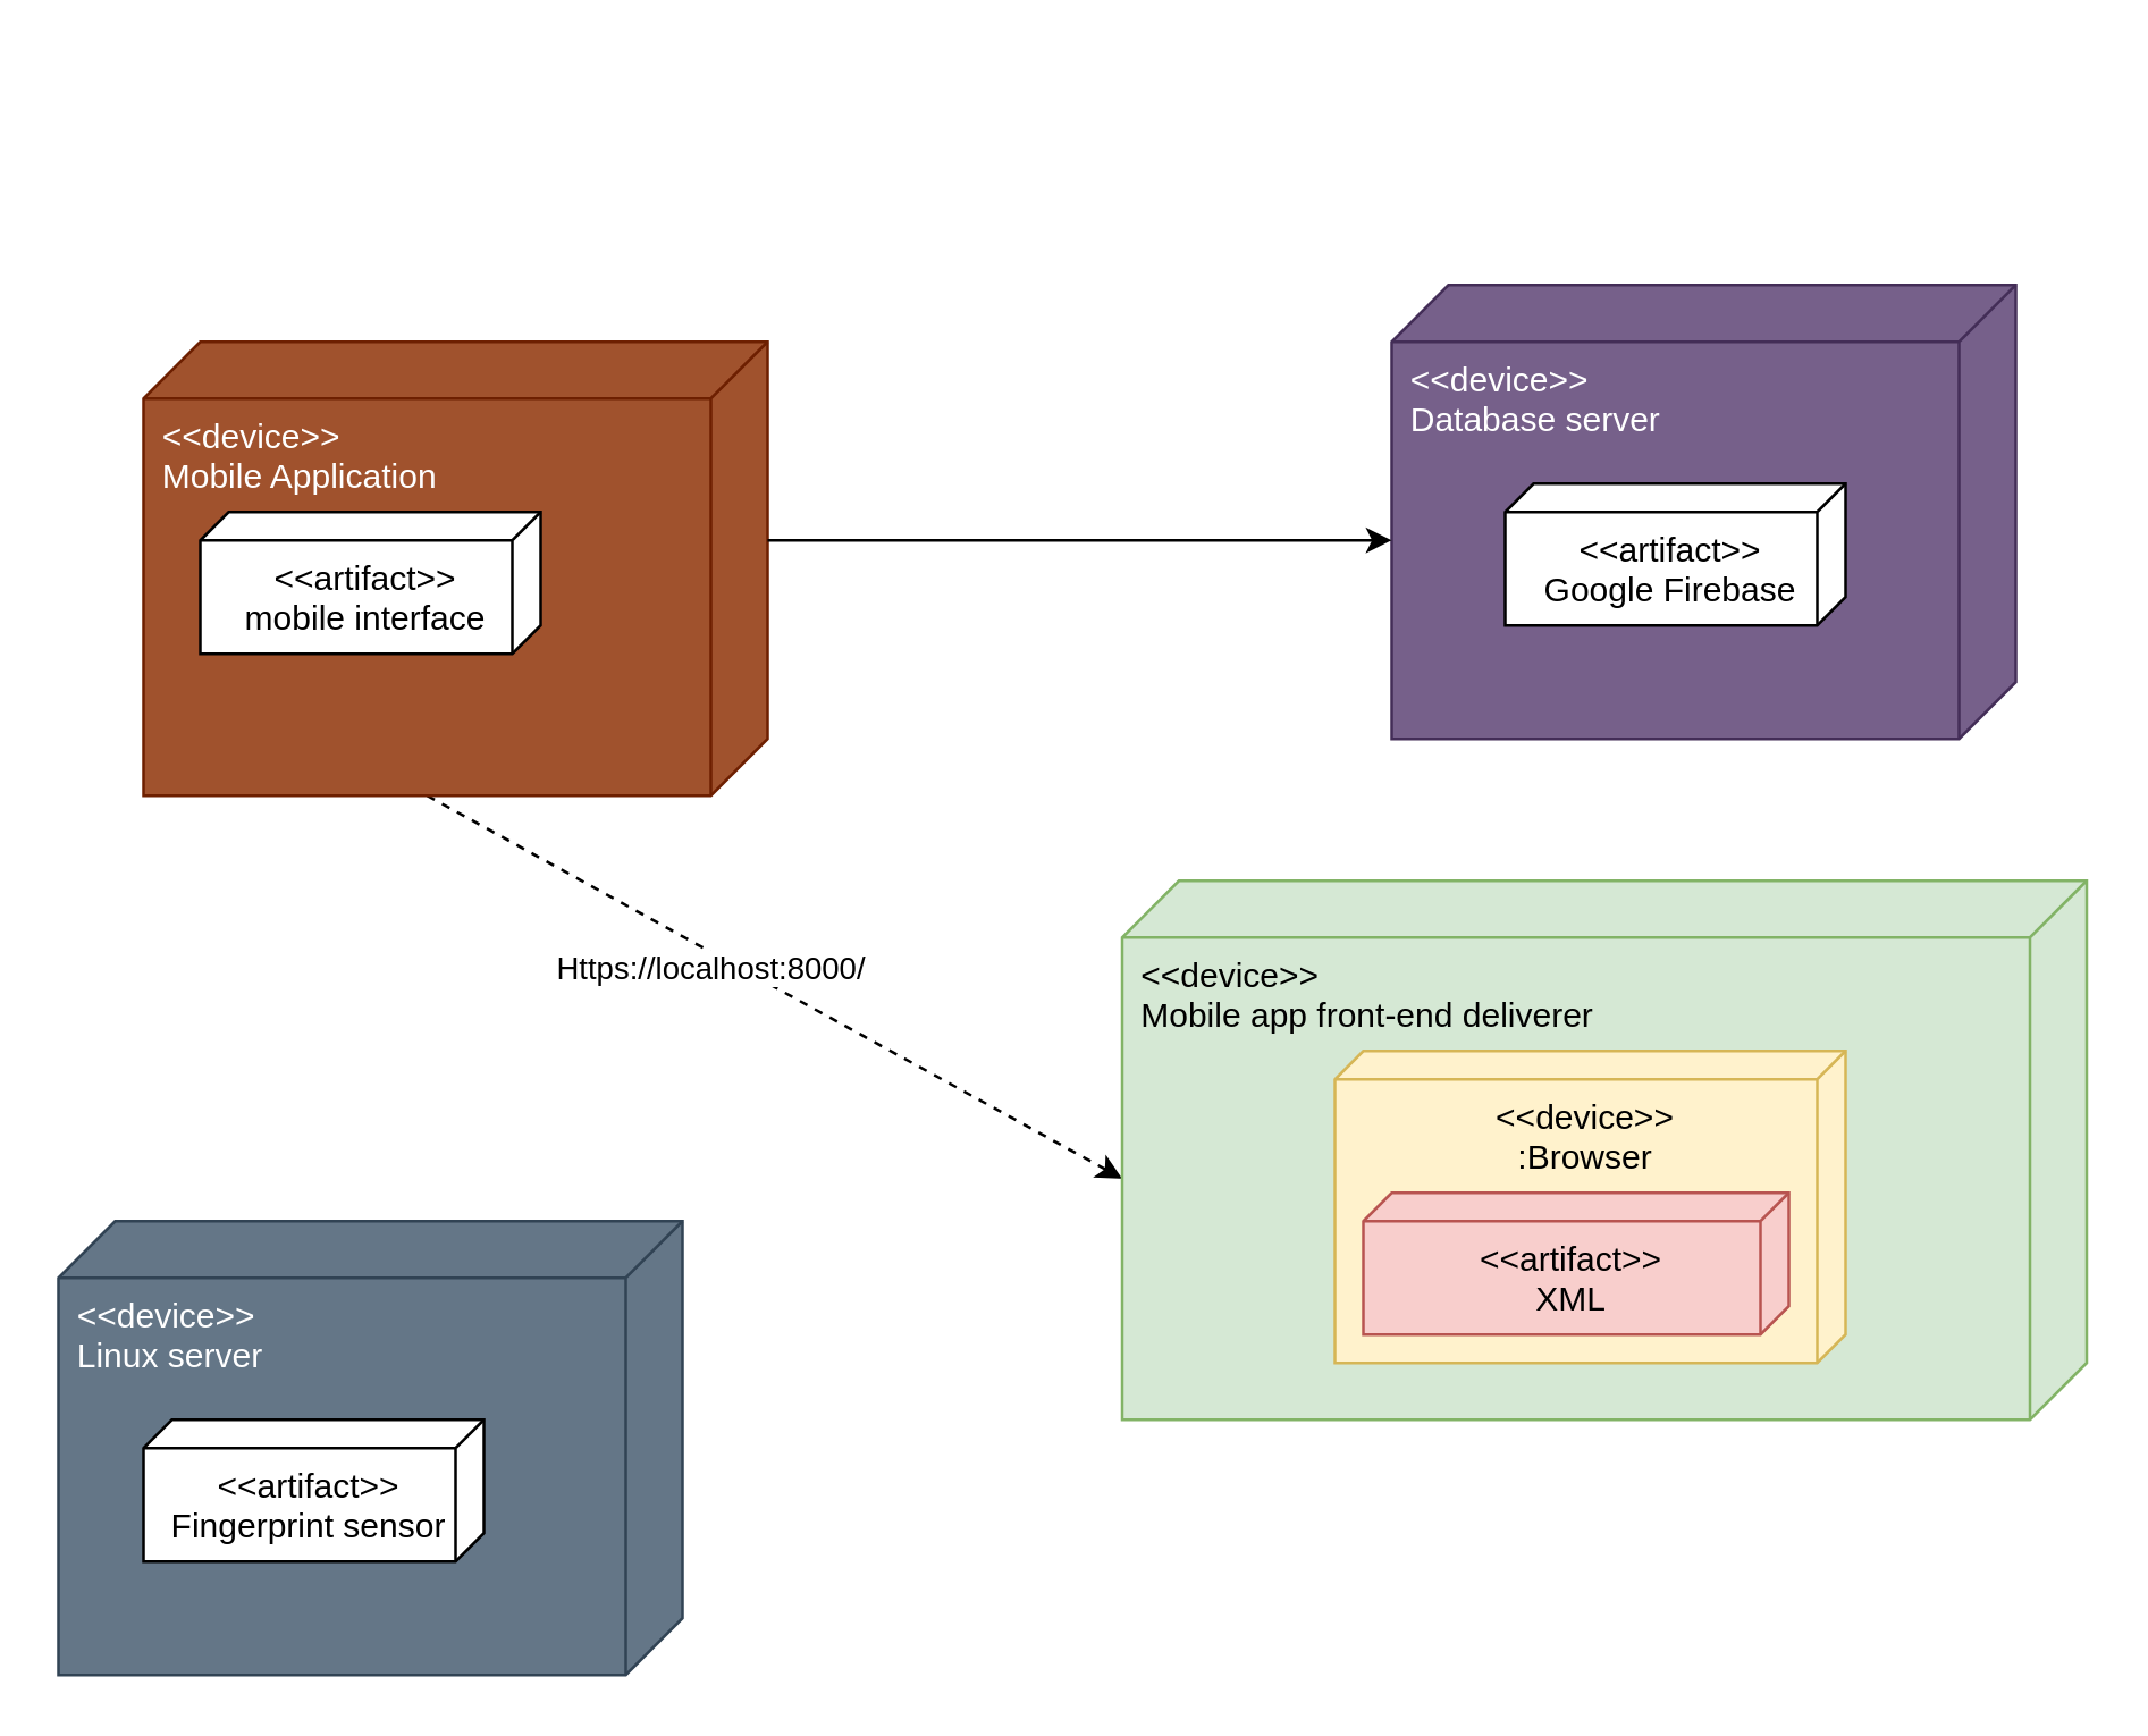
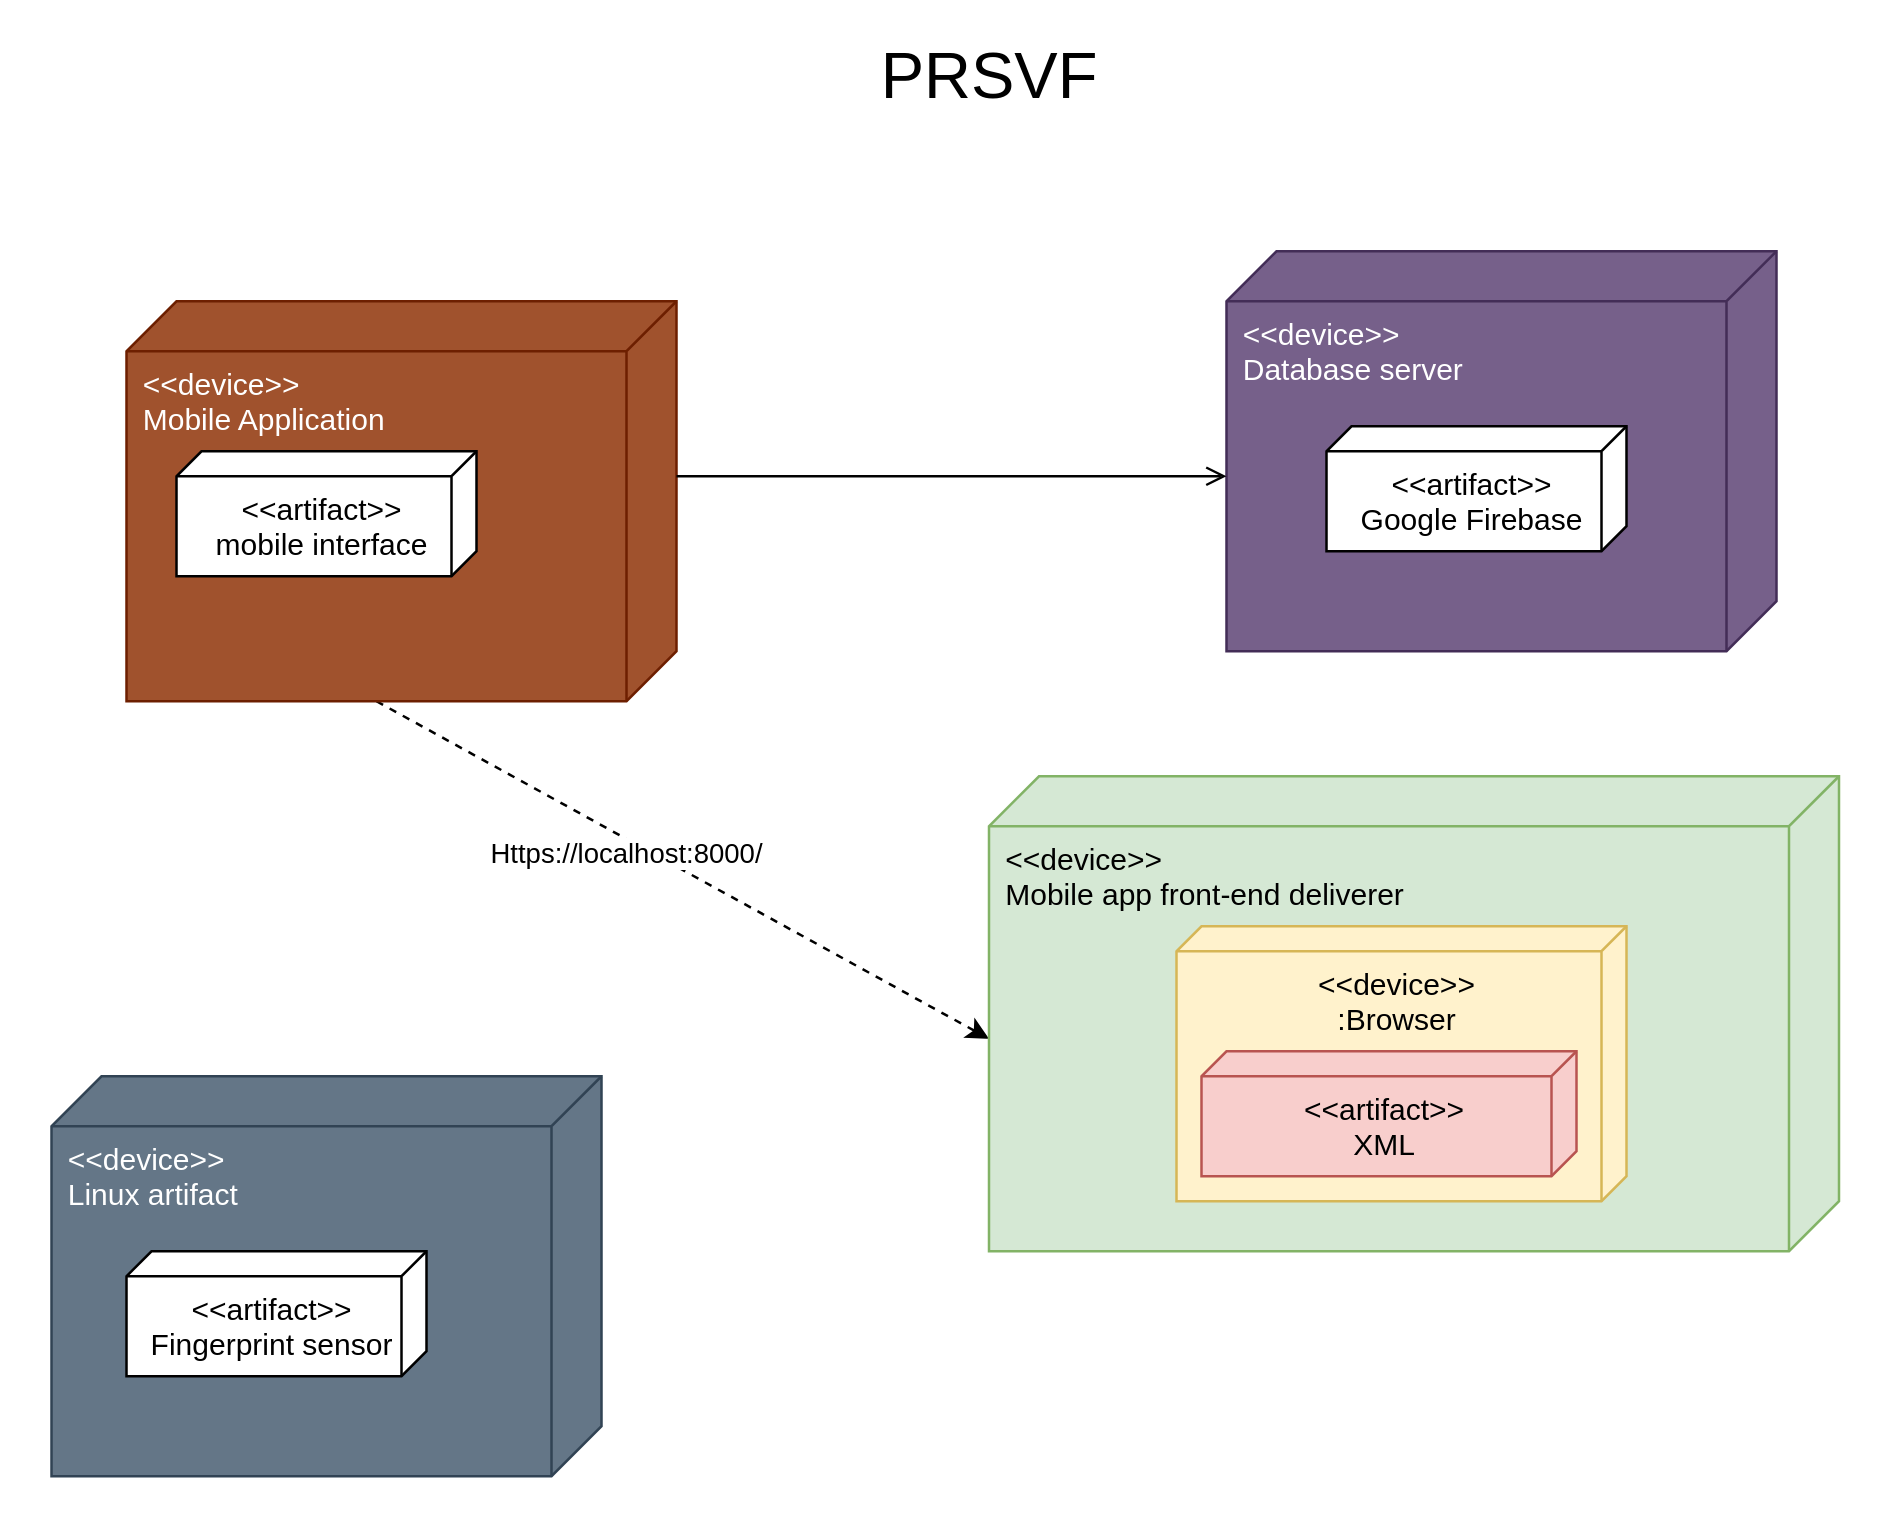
  <mxCell id="0" />
  <mxCell id="1" parent="0" />
  <mxCell id="2" style="rounded=0;orthogonalLoop=1;jettySize=auto;html=1;exitX=0;exitY=0;exitDx=160;exitDy=120;exitPerimeter=0;entryX=0;entryY=0;entryDx=105;entryDy=340;entryPerimeter=0;dashed=1;" parent="1" source="4" target="8" edge="1"><mxGeometry relative="1" as="geometry" /></mxCell>
  <mxCell id="3" value="Https://localhost:8000/" style="edgeLabel;html=1;align=center;verticalAlign=middle;resizable=0;points=[];" parent="2" vertex="1" connectable="0"><mxGeometry x="-0.393" y="3" relative="1" as="geometry"><mxPoint x="24" y="22" as="offset" /></mxGeometry></mxCell>
  <mxCell id="4" value="&amp;lt;&amp;lt;device&amp;gt;&amp;gt;&lt;br&gt;Mobile Application" style="verticalAlign=top;align=left;shape=cube;size=20;direction=south;fontStyle=0;html=1;boundedLbl=1;spacingLeft=5;fillColor=#a0522d;fontColor=#ffffff;strokeColor=#6D1F00;" parent="1" vertex="1"><mxGeometry x="50" y="120" width="220" height="160" as="geometry" /></mxCell>
  <mxCell id="5" value="&amp;lt;&amp;lt;artifact&amp;gt;&amp;gt;&lt;br&gt;mobile interface" style="verticalAlign=top;align=center;shape=cube;size=10;direction=south;html=1;boundedLbl=1;spacingLeft=5;" parent="4" vertex="1"><mxGeometry width="120" height="50" relative="1" as="geometry"><mxPoint x="20" y="60" as="offset" /></mxGeometry></mxCell>
  <mxCell id="6" value="&amp;lt;&amp;lt;device&amp;gt;&amp;gt;&lt;br&gt;Database server" style="verticalAlign=top;align=left;shape=cube;size=20;direction=south;fontStyle=0;html=1;boundedLbl=1;spacingLeft=5;fillColor=#76608a;fontColor=#ffffff;strokeColor=#432D57;" parent="1" vertex="1"><mxGeometry x="490" y="100" width="220" height="160" as="geometry" /></mxCell>
  <mxCell id="7" value="&amp;lt;&amp;lt;artifact&amp;gt;&amp;gt;&lt;br&gt;Google Firebase" style="verticalAlign=top;align=center;shape=cube;size=10;direction=south;html=1;boundedLbl=1;spacingLeft=5;" parent="6" vertex="1"><mxGeometry width="120" height="50" relative="1" as="geometry"><mxPoint x="40" y="70" as="offset" /></mxGeometry></mxCell>
  <mxCell id="8" value="&amp;lt;&amp;lt;device&amp;gt;&amp;gt;&lt;br&gt;Mobile app front-end deliverer" style="verticalAlign=top;align=left;shape=cube;size=20;direction=south;fontStyle=0;html=1;boundedLbl=1;spacingLeft=5;fillColor=#d5e8d4;strokeColor=#82b366;" parent="1" vertex="1"><mxGeometry x="395" y="310" width="340" height="190" as="geometry" /></mxCell>
  <mxCell id="9" value="&amp;lt;&amp;lt;device&amp;gt;&amp;gt;&lt;br&gt;:Browser" style="verticalAlign=top;align=center;shape=cube;size=10;direction=south;html=1;boundedLbl=1;spacingLeft=5;fillColor=#fff2cc;strokeColor=#d6b656;" parent="8" vertex="1"><mxGeometry width="180" height="110" relative="1" as="geometry"><mxPoint x="75" y="60" as="offset" /></mxGeometry></mxCell>
  <mxCell id="10" value="&amp;lt;&amp;lt;artifact&amp;gt;&amp;gt;&lt;br&gt;XML" style="verticalAlign=top;align=center;shape=cube;size=10;direction=south;html=1;boundedLbl=1;spacingLeft=5;fillColor=#f8cecc;strokeColor=#b85450;" parent="8" vertex="1"><mxGeometry width="150" height="50" relative="1" as="geometry"><mxPoint x="85" y="110" as="offset" /></mxGeometry></mxCell>
- <mxCell id="11" value="&amp;lt;&amp;lt;device&amp;gt;&amp;gt;&lt;br&gt;Linux server" style="verticalAlign=top;align=left;shape=cube;size=20;direction=south;fontStyle=0;html=1;boundedLbl=1;spacingLeft=5;fillColor=#647687;fontColor=#ffffff;strokeColor=#314354;" parent="1" vertex="1"><mxGeometry x="20" y="430" width="220" height="160" as="geometry" /></mxCell>
+ <mxCell id="11" value="&amp;lt;&amp;lt;device&amp;gt;&amp;gt;&lt;br&gt;Linux artifact" style="verticalAlign=top;align=left;shape=cube;size=20;direction=south;fontStyle=0;html=1;boundedLbl=1;spacingLeft=5;fillColor=#647687;fontColor=#ffffff;strokeColor=#314354;" parent="1" vertex="1"><mxGeometry x="20" y="430" width="220" height="160" as="geometry" /></mxCell>
  <mxCell id="12" value="&amp;lt;&amp;lt;artifact&amp;gt;&amp;gt;&lt;br&gt;Fingerprint sensor" style="verticalAlign=top;align=center;shape=cube;size=10;direction=south;html=1;boundedLbl=1;spacingLeft=5;" parent="11" vertex="1"><mxGeometry width="120" height="50" relative="1" as="geometry"><mxPoint x="30" y="70" as="offset" /></mxGeometry></mxCell>
- <mxCell id="13" style="rounded=0;orthogonalLoop=1;jettySize=auto;html=1;exitX=0;exitY=0;exitDx=70;exitDy=0;exitPerimeter=0;entryX=0;entryY=0;entryDx=90;entryDy=220;entryPerimeter=0;" parent="1" source="4" target="6" edge="1"><mxGeometry relative="1" as="geometry"><mxPoint x="180" y="50" as="sourcePoint" /><mxPoint x="425" y="185" as="targetPoint" /></mxGeometry></mxCell>
+ <mxCell id="13" style="rounded=0;orthogonalLoop=1;jettySize=auto;html=1;exitX=0;exitY=0;exitDx=70;exitDy=0;exitPerimeter=0;entryX=0;entryY=0;entryDx=90;entryDy=220;entryPerimeter=0;endArrow=open;" parent="1" source="4" target="6" edge="1"><mxGeometry relative="1" as="geometry"><mxPoint x="180" y="50" as="sourcePoint" /><mxPoint x="425" y="185" as="targetPoint" /></mxGeometry></mxCell>
+ <mxCell id="14" value="&lt;span style=&quot;font-size: 26px;&quot;&gt;PRSVF&lt;/span&gt;" style="text;html=1;align=center;verticalAlign=middle;resizable=0;points=[];autosize=1;strokeColor=none;fillColor=none;" vertex="1" parent="1"><mxGeometry x="345" y="20" width="100" height="20" as="geometry" /></mxCell>
